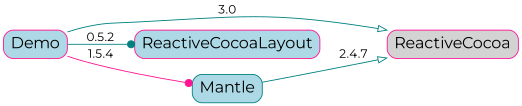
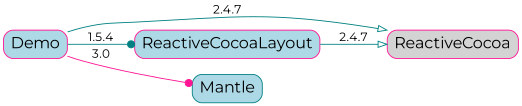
  digraph {
    fontname=Montserrat
    rankdir=LR
    node [color=deeppink fillcolor=lightblue fontcolor=black fontname=Montserrat fontsize=18 shape=box style="rounded,filled"]
    edge [arrowhead=onormal color=teal fontname=Montserrat]
    Demo [height=0.45]
    ReactiveCocoa [fillcolor=lightgrey height=0.45]
    ReactiveCocoaLayout [height=0.45]
    Mantle [color=teal height=0.45]
-   Demo -> ReactiveCocoa [label=" 3.0 "]
-   Demo -> ReactiveCocoaLayout [arrowhead=dot label=" 0.5.2 "]
-   Demo -> Mantle [arrowhead=dot color=deeppink label=" 1.5.4 "]
-   Mantle -> ReactiveCocoa [label=" 2.4.7 "]
+   Demo -> ReactiveCocoa [label=" 2.4.7 "]
+   Demo -> ReactiveCocoaLayout [arrowhead=dot label=" 1.5.4 "]
+   Demo -> Mantle [arrowhead=dot color=deeppink label=" 3.0 "]
+   ReactiveCocoaLayout -> ReactiveCocoa [label=" 2.4.7 "]
  }
